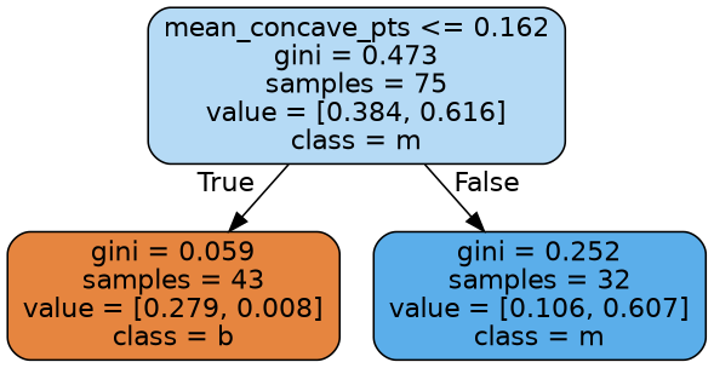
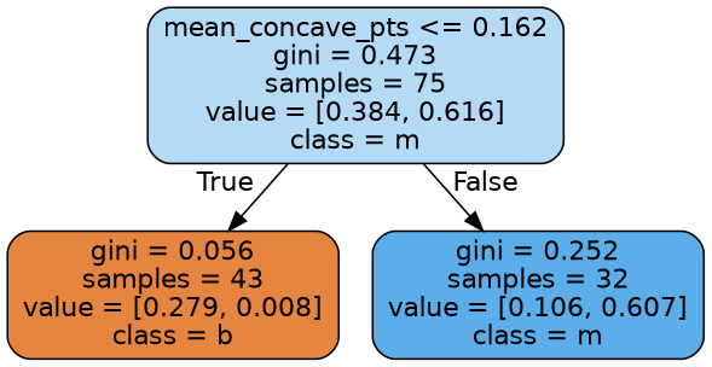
  digraph {
    node [color=black fontname=helvetica shape=box style="filled, rounded"]
    edge [fontname=helvetica labeldistance=2.5]
    n1 [fillcolor="#b5daf5" label="mean_concave_pts <= 0.162\ngini = 0.473\nsamples = 75\nvalue = [0.384, 0.616]\nclass = m"]
-   n2 [fillcolor="#e6853f" label="gini = 0.059\nsamples = 43\nvalue = [0.279, 0.008]\nclass = b"]
+   n2 [fillcolor="#e6853f" label="gini = 0.056\nsamples = 43\nvalue = [0.279, 0.008]\nclass = b"]
    n3 [fillcolor="#5baeea" label="gini = 0.252\nsamples = 32\nvalue = [0.106, 0.607]\nclass = m"]
    n1 -> n2 [headlabel=True labelangle=45]
    n1 -> n3 [headlabel=False labelangle=-45]
  }
